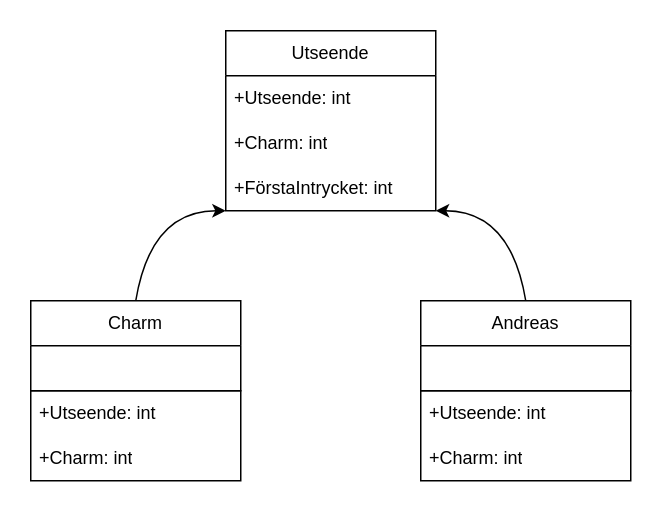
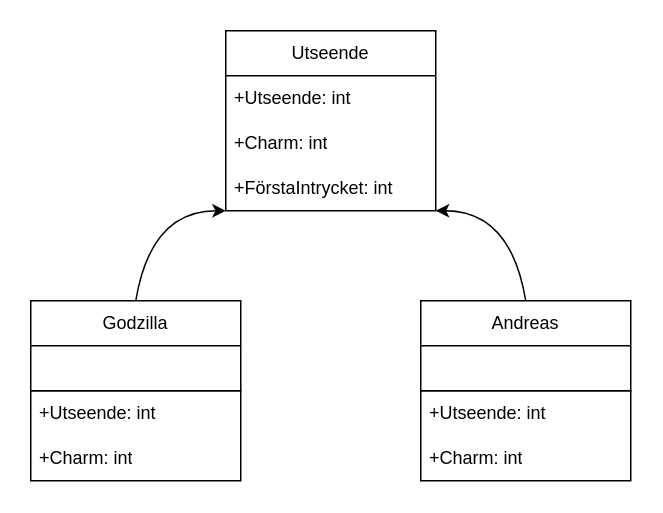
  <mxCell id="0" />
  <mxCell id="1" parent="0" />
  <mxCell id="2" value="" style="rounded=0;whiteSpace=wrap;html=1;fillColor=none;" vertex="1" parent="1"><mxGeometry x="20" y="260" width="140" height="60" as="geometry" /></mxCell>
  <mxCell id="3" value="" style="curved=1;endArrow=classic;html=1;" edge="1" parent="1"><mxGeometry width="50" height="50" relative="1" as="geometry"><mxPoint x="350" y="200" as="sourcePoint" /><mxPoint x="290" y="140" as="targetPoint" /><Array as="points"><mxPoint x="340" y="140" /></Array></mxGeometry></mxCell>
  <mxCell id="4" value="Utseende" style="swimlane;fontStyle=0;childLayout=stackLayout;horizontal=1;startSize=30;horizontalStack=0;resizeParent=1;resizeParentMax=0;resizeLast=0;collapsible=1;marginBottom=0;whiteSpace=wrap;html=1;" vertex="1" parent="1"><mxGeometry x="150" y="20" width="140" height="120" as="geometry" /></mxCell>
  <mxCell id="5" value="+Utseende: int" style="text;strokeColor=none;fillColor=none;align=left;verticalAlign=middle;spacingLeft=4;spacingRight=4;overflow=hidden;points=[[0,0.5],[1,0.5]];portConstraint=eastwest;rotatable=0;whiteSpace=wrap;html=1;" vertex="1" parent="4"><mxGeometry y="30" width="140" height="30" as="geometry" /></mxCell>
  <mxCell id="6" value="+Charm: int" style="text;strokeColor=none;fillColor=none;align=left;verticalAlign=middle;spacingLeft=4;spacingRight=4;overflow=hidden;points=[[0,0.5],[1,0.5]];portConstraint=eastwest;rotatable=0;whiteSpace=wrap;html=1;" vertex="1" parent="4"><mxGeometry y="60" width="140" height="30" as="geometry" /></mxCell>
  <mxCell id="7" value="+FörstaIntrycket: int" style="text;strokeColor=none;fillColor=none;align=left;verticalAlign=middle;spacingLeft=4;spacingRight=4;overflow=hidden;points=[[0,0.5],[1,0.5]];portConstraint=eastwest;rotatable=0;whiteSpace=wrap;html=1;" vertex="1" parent="4"><mxGeometry y="90" width="140" height="30" as="geometry" /></mxCell>
  <mxCell id="8" value="" style="curved=1;endArrow=classic;html=1;" edge="1" parent="1"><mxGeometry width="50" height="50" relative="1" as="geometry"><mxPoint x="90" y="200" as="sourcePoint" /><mxPoint x="150" y="140" as="targetPoint" /><Array as="points"><mxPoint x="100" y="140" /></Array></mxGeometry></mxCell>
- <mxCell id="9" value="Charm" style="swimlane;fontStyle=0;childLayout=stackLayout;horizontal=1;startSize=30;horizontalStack=0;resizeParent=1;resizeParentMax=0;resizeLast=0;collapsible=1;marginBottom=0;whiteSpace=wrap;html=1;" vertex="1" parent="1"><mxGeometry x="20" y="200" width="140" height="60" as="geometry" /></mxCell>
+ <mxCell id="9" value="Godzilla" style="swimlane;fontStyle=0;childLayout=stackLayout;horizontal=1;startSize=30;horizontalStack=0;resizeParent=1;resizeParentMax=0;resizeLast=0;collapsible=1;marginBottom=0;whiteSpace=wrap;html=1;" vertex="1" parent="1"><mxGeometry x="20" y="200" width="140" height="60" as="geometry" /></mxCell>
  <mxCell id="10" value="Andreas" style="swimlane;fontStyle=0;childLayout=stackLayout;horizontal=1;startSize=30;horizontalStack=0;resizeParent=1;resizeParentMax=0;resizeLast=0;collapsible=1;marginBottom=0;whiteSpace=wrap;html=1;" vertex="1" parent="1"><mxGeometry x="280" y="200" width="140" height="60" as="geometry" /></mxCell>
  <mxCell id="11" value="+Charm: int" style="text;strokeColor=none;fillColor=none;align=left;verticalAlign=middle;spacingLeft=4;spacingRight=4;overflow=hidden;points=[[0,0.5],[1,0.5]];portConstraint=eastwest;rotatable=0;whiteSpace=wrap;html=1;" vertex="1" parent="1"><mxGeometry x="20" y="290" width="140" height="30" as="geometry" /></mxCell>
  <mxCell id="12" value="+Utseende: int&lt;span style=&quot;white-space: pre;&quot;&gt;&#09;&lt;/span&gt;" style="text;strokeColor=none;fillColor=none;align=left;verticalAlign=middle;spacingLeft=4;spacingRight=4;overflow=hidden;points=[[0,0.5],[1,0.5]];portConstraint=eastwest;rotatable=0;whiteSpace=wrap;html=1;" vertex="1" parent="1"><mxGeometry x="20" y="260" width="140" height="30" as="geometry" /></mxCell>
  <mxCell id="13" value="" style="rounded=0;whiteSpace=wrap;html=1;fillColor=none;" vertex="1" parent="1"><mxGeometry x="280" y="260" width="140" height="60" as="geometry" /></mxCell>
  <mxCell id="14" value="+Charm: int" style="text;strokeColor=none;fillColor=none;align=left;verticalAlign=middle;spacingLeft=4;spacingRight=4;overflow=hidden;points=[[0,0.5],[1,0.5]];portConstraint=eastwest;rotatable=0;whiteSpace=wrap;html=1;" vertex="1" parent="1"><mxGeometry x="280" y="290" width="140" height="30" as="geometry" /></mxCell>
  <mxCell id="15" value="+Utseende: int" style="text;strokeColor=none;fillColor=none;align=left;verticalAlign=middle;spacingLeft=4;spacingRight=4;overflow=hidden;points=[[0,0.5],[1,0.5]];portConstraint=eastwest;rotatable=0;whiteSpace=wrap;html=1;" vertex="1" parent="1"><mxGeometry x="280" y="260" width="140" height="30" as="geometry" /></mxCell>
